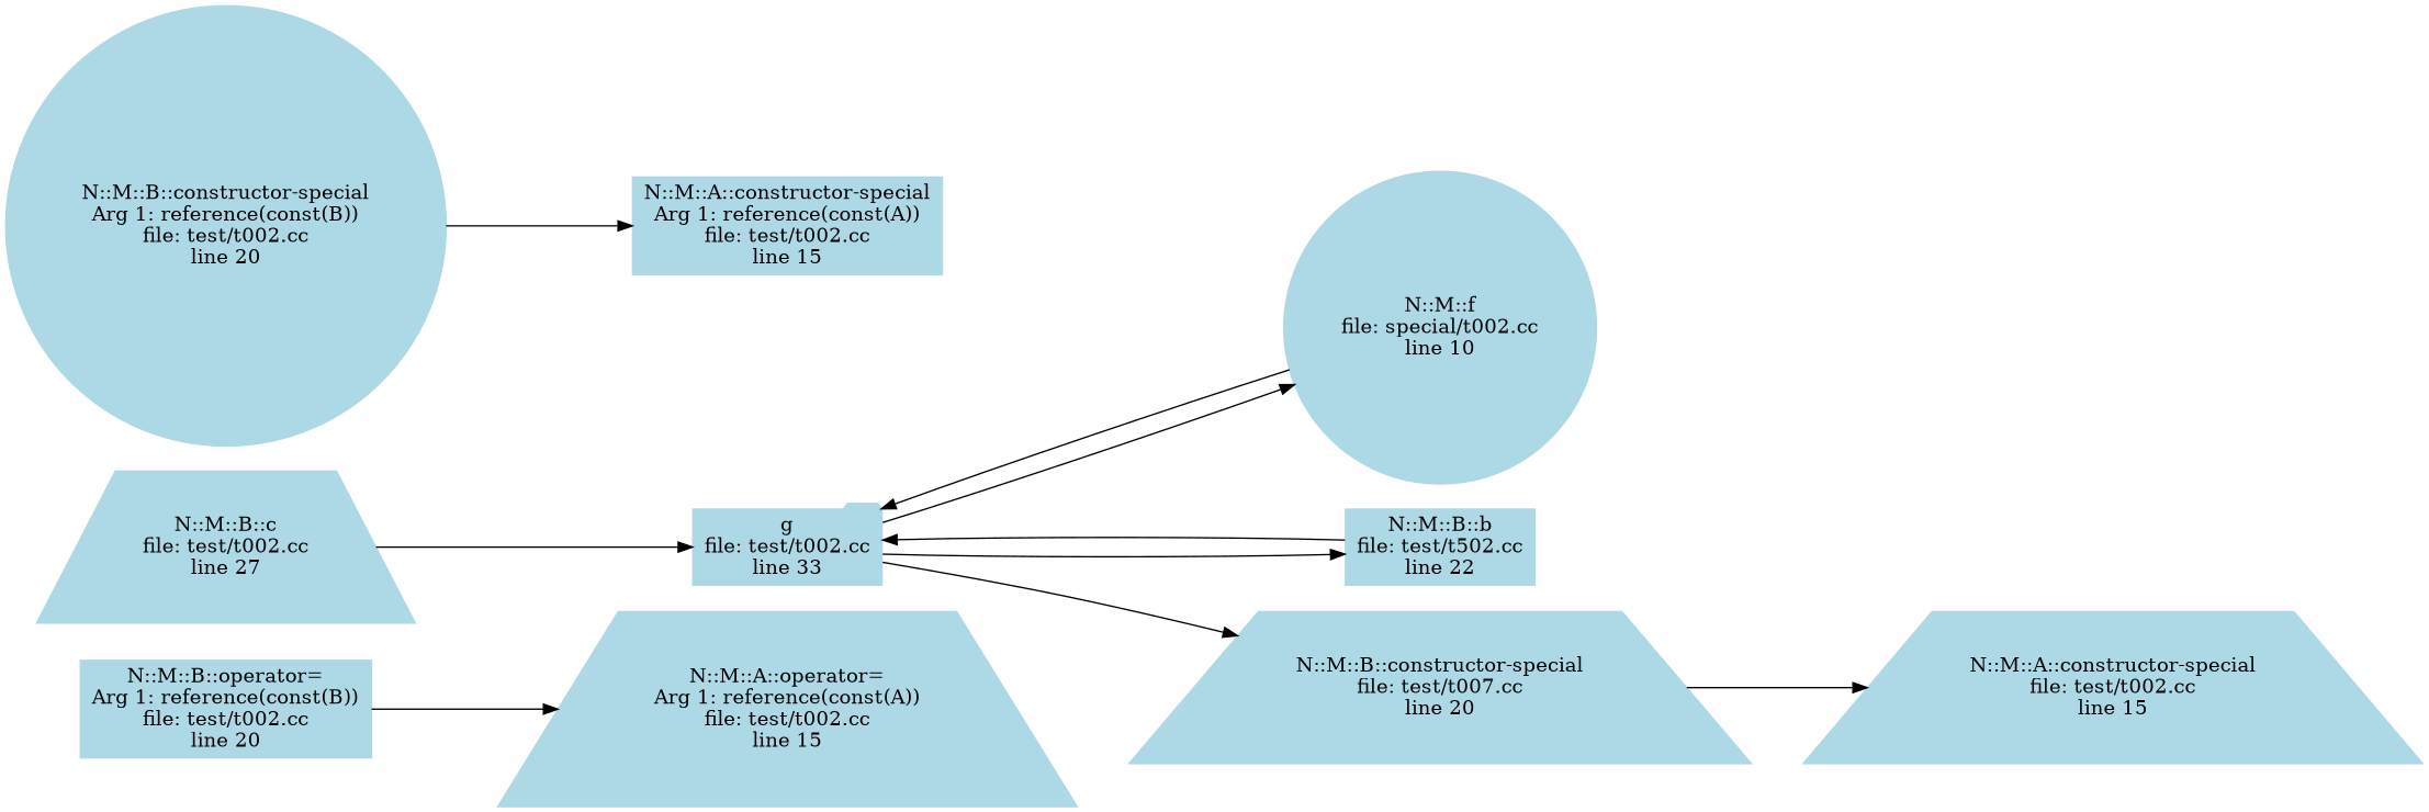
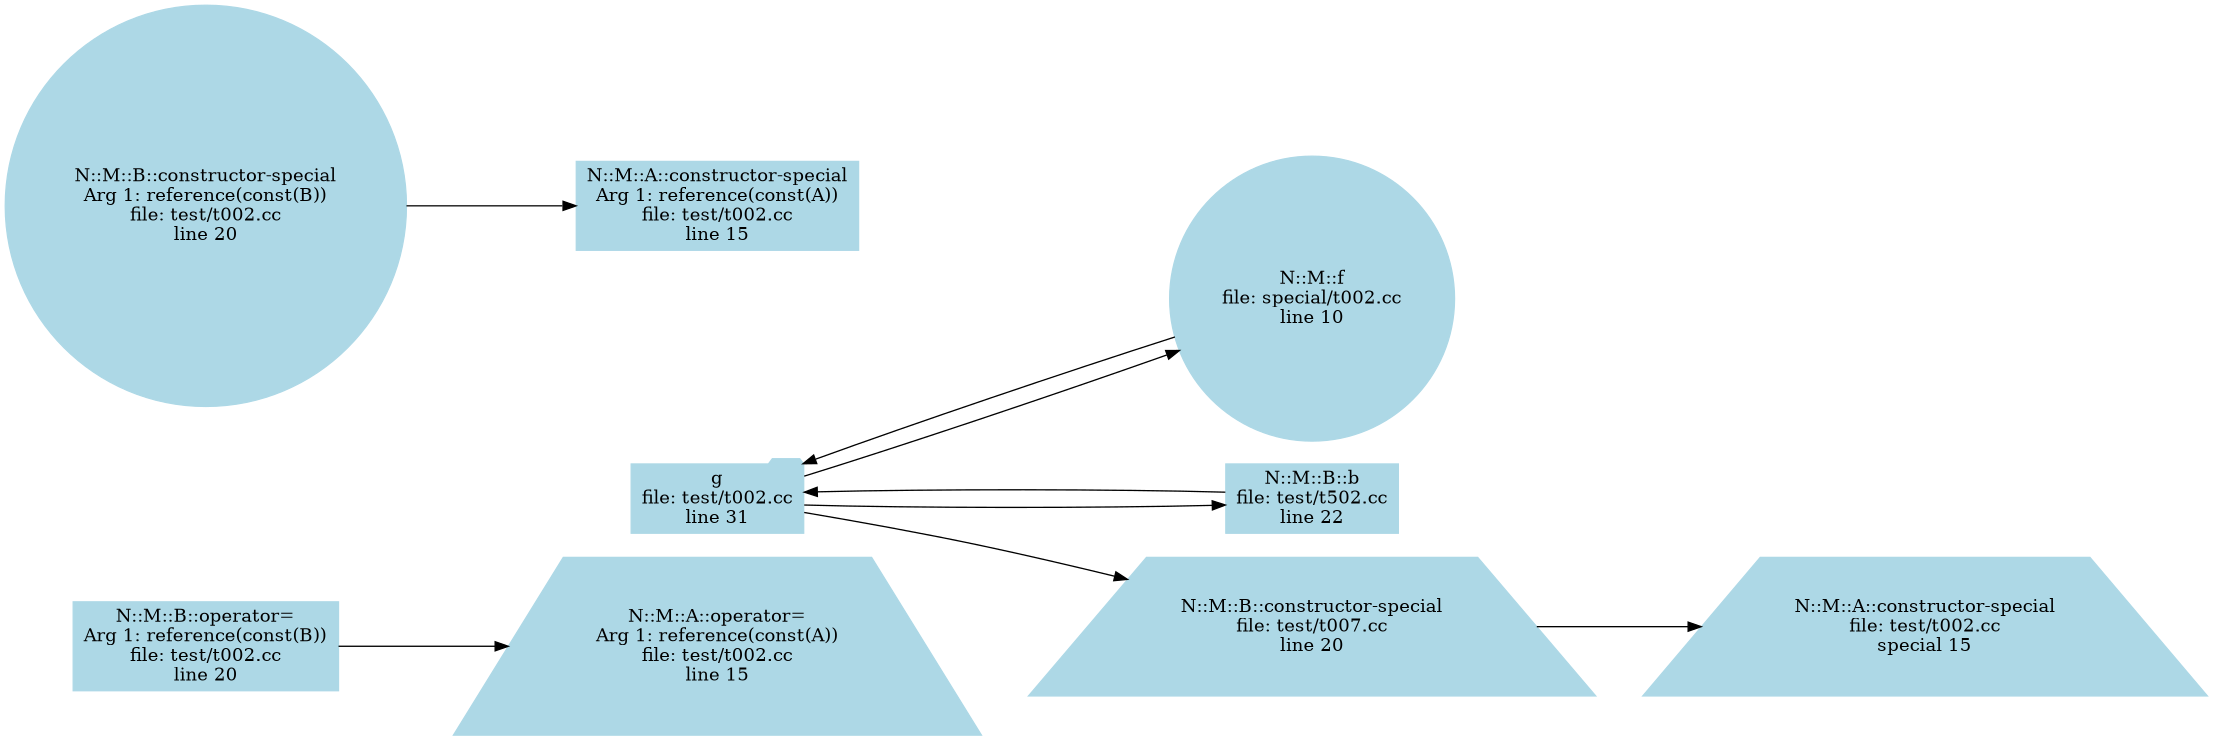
  digraph {
    rankdir=LR
    node [color=lightblue shape=trapezium style=filled]
    edge [arrowtail=odot]
    n1 [label="N::M::A::operator=\nArg 1: reference(const(A))\nfile: test/t002.cc\nline 15"]
    n2 [label="N::M::B::operator=\nArg 1: reference(const(B))\nfile: test/t002.cc\nline 20" shape=box]
-   n3 [label="g\nfile: test/t002.cc\nline 33" shape=folder]
+   n3 [label="g\nfile: test/t002.cc\nline 31" shape=folder]
    n4 [label="N::M::f\nfile: special/t002.cc\nline 10" shape=circle]
    n5 [label="N::M::B::b\nfile: test/t502.cc\nline 22" shape=box]
    n6 [label="N::M::B::constructor-special\nfile: test/t007.cc\nline 20"]
-   n7 [label="N::M::A::constructor-special\nfile: test/t002.cc\nline 15"]
-   n8 [label="N::M::B::c\nfile: test/t002.cc\nline 27"]
+   n7 [label="N::M::A::constructor-special\nfile: test/t002.cc\nspecial 15"]
    n9 [label="N::M::A::constructor-special\nArg 1: reference(const(A))\nfile: test/t002.cc\nline 15" shape=box]
    n10 [label="N::M::B::constructor-special\nArg 1: reference(const(B))\nfile: test/t002.cc\nline 20" shape=circle]
    n2 -> n1
    n3 -> n4
    n3 -> n5
    n3 -> n6
    n4 -> n3
    n5 -> n3
    n6 -> n7
-   n8 -> n3
    n10 -> n9
  }
